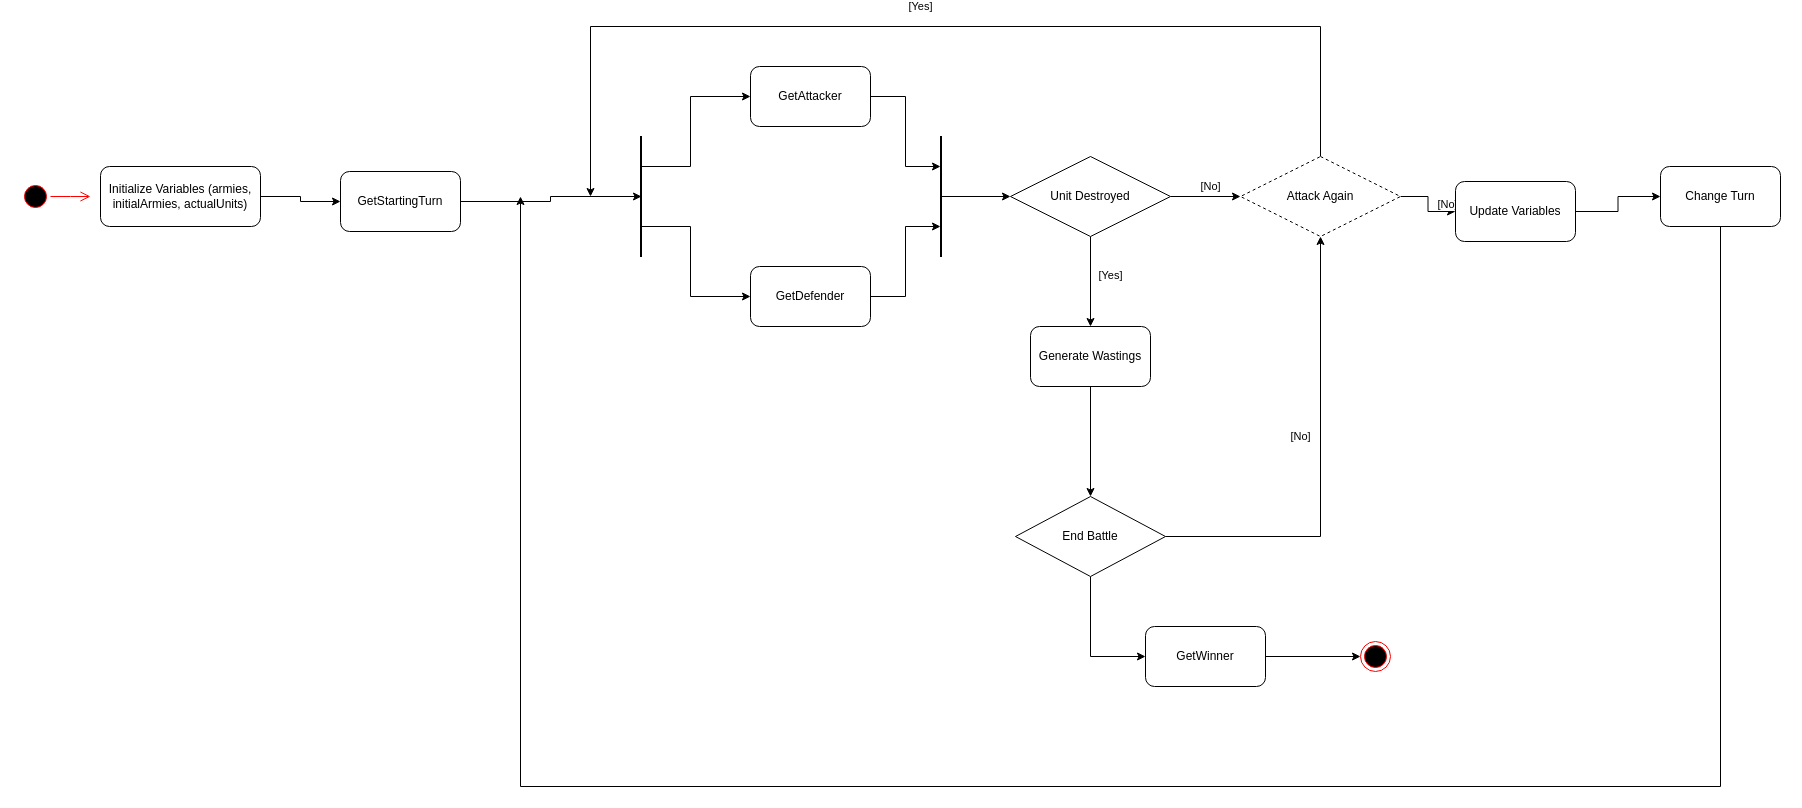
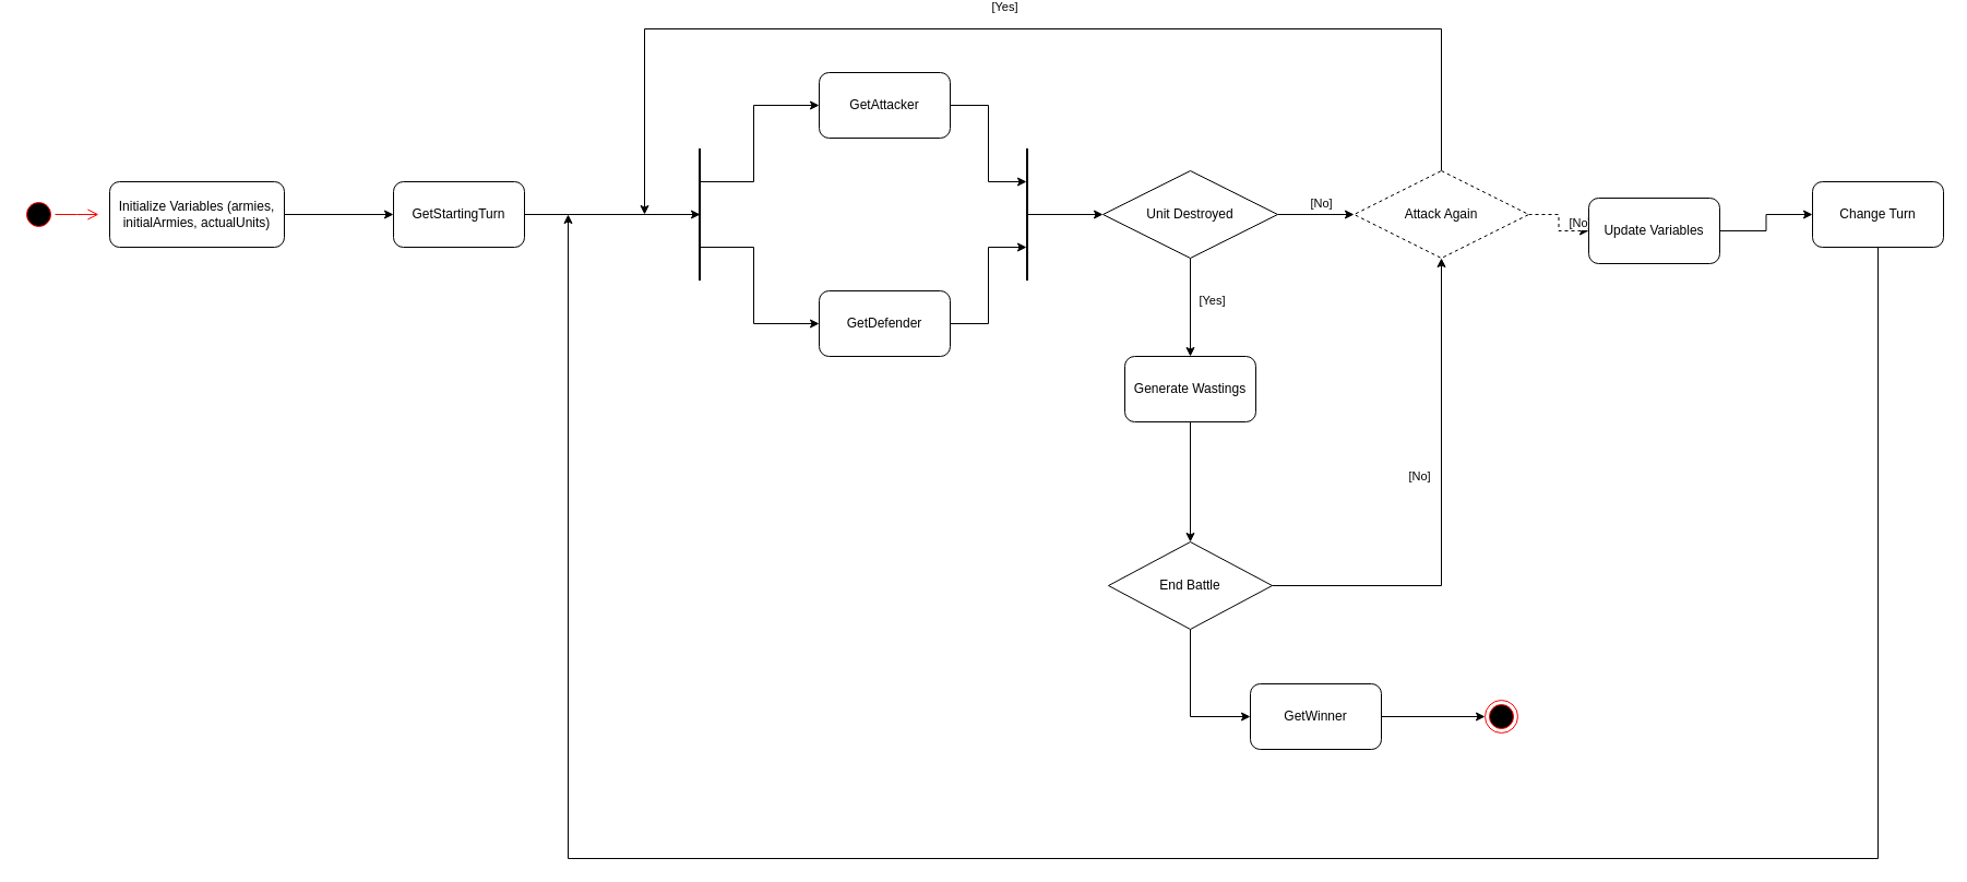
  <mxCell id="0" />
  <mxCell id="1" parent="0" />
  <mxCell id="2" value="" style="ellipse;html=1;shape=startState;fillColor=#000000;strokeColor=#ff0000;" parent="1" vertex="1"><mxGeometry x="20" y="175" width="30" height="30" as="geometry" /></mxCell>
  <mxCell id="3" value="" style="edgeStyle=orthogonalEdgeStyle;html=1;verticalAlign=bottom;endArrow=open;endSize=8;strokeColor=#ff0000;rounded=0;exitX=1;exitY=0.5;exitDx=0;exitDy=0;" parent="1" source="2" edge="1"><mxGeometry relative="1" as="geometry"><mxPoint x="90" y="190" as="targetPoint" /></mxGeometry></mxCell>
  <mxCell id="4" style="edgeStyle=orthogonalEdgeStyle;rounded=0;orthogonalLoop=1;jettySize=auto;html=1;entryX=1;entryY=0.5;entryDx=0;entryDy=0;exitX=1;exitY=0.5;exitDx=0;exitDy=0;" edge="1" parent="1" source="27" target="11"><mxGeometry relative="1" as="geometry"><mxPoint x="500" y="190" as="sourcePoint" /></mxGeometry></mxCell>
  <mxCell id="5" style="edgeStyle=orthogonalEdgeStyle;rounded=0;orthogonalLoop=1;jettySize=auto;html=1;exitX=1;exitY=0.5;exitDx=0;exitDy=0;entryX=0;entryY=0.5;entryDx=0;entryDy=0;" edge="1" parent="1" source="6" target="27"><mxGeometry relative="1" as="geometry" /></mxCell>
  <mxCell id="6" value="Initialize Variables (armies, initialArmies, actualUnits)" style="rounded=1;whiteSpace=wrap;html=1;" parent="1" vertex="1"><mxGeometry x="100" y="160" width="160" height="60" as="geometry" /></mxCell>
  <mxCell id="7" style="edgeStyle=orthogonalEdgeStyle;rounded=0;orthogonalLoop=1;jettySize=auto;html=1;exitX=1;exitY=0.5;exitDx=0;exitDy=0;entryX=0;entryY=0.25;entryDx=0;entryDy=0;" edge="1" parent="1" source="8" target="18"><mxGeometry relative="1" as="geometry" /></mxCell>
  <mxCell id="8" value="GetAttacker" style="rounded=1;whiteSpace=wrap;html=1;" parent="1" vertex="1"><mxGeometry x="750" y="60" width="120" height="60" as="geometry" /></mxCell>
  <mxCell id="9" style="edgeStyle=orthogonalEdgeStyle;rounded=0;orthogonalLoop=1;jettySize=auto;html=1;exitX=1;exitY=0.25;exitDx=0;exitDy=0;entryX=0;entryY=0.5;entryDx=0;entryDy=0;" edge="1" parent="1" source="11" target="8"><mxGeometry relative="1" as="geometry"><Array as="points"><mxPoint x="690" y="160" /><mxPoint x="690" y="90" /></Array></mxGeometry></mxCell>
  <mxCell id="10" style="edgeStyle=orthogonalEdgeStyle;rounded=0;orthogonalLoop=1;jettySize=auto;html=1;exitX=0;exitY=0.75;exitDx=0;exitDy=0;entryX=0;entryY=0.5;entryDx=0;entryDy=0;" edge="1" parent="1" source="11" target="13"><mxGeometry relative="1" as="geometry"><Array as="points"><mxPoint x="690" y="220" /><mxPoint x="690" y="290" /></Array></mxGeometry></mxCell>
  <mxCell id="11" value="" style="rounded=0;whiteSpace=wrap;html=1;" vertex="1" parent="1"><mxGeometry x="640" y="130" width="1" height="120" as="geometry" /></mxCell>
  <mxCell id="12" style="edgeStyle=orthogonalEdgeStyle;rounded=0;orthogonalLoop=1;jettySize=auto;html=1;exitX=1;exitY=0.5;exitDx=0;exitDy=0;entryX=0;entryY=0.75;entryDx=0;entryDy=0;" edge="1" parent="1" source="13" target="18"><mxGeometry relative="1" as="geometry" /></mxCell>
  <mxCell id="13" value="GetDefender" style="rounded=1;whiteSpace=wrap;html=1;" vertex="1" parent="1"><mxGeometry x="750" y="260" width="120" height="60" as="geometry" /></mxCell>
  <mxCell id="14" value="[Yes]" style="edgeStyle=orthogonalEdgeStyle;rounded=0;orthogonalLoop=1;jettySize=auto;html=1;exitX=0.5;exitY=1;exitDx=0;exitDy=0;entryX=0.5;entryY=0;entryDx=0;entryDy=0;" edge="1" parent="1" source="16" target="20"><mxGeometry x="-0.143" y="20" relative="1" as="geometry"><mxPoint as="offset" /></mxGeometry></mxCell>
  <mxCell id="15" value="[No]" style="edgeStyle=orthogonalEdgeStyle;rounded=0;orthogonalLoop=1;jettySize=auto;html=1;exitX=1;exitY=0.5;exitDx=0;exitDy=0;entryX=0;entryY=0.5;entryDx=0;entryDy=0;" edge="1" parent="1" source="16" target="23"><mxGeometry x="0.143" y="10" relative="1" as="geometry"><mxPoint as="offset" /></mxGeometry></mxCell>
  <mxCell id="16" value="Unit Destroyed" style="rhombus;whiteSpace=wrap;html=1;" vertex="1" parent="1"><mxGeometry x="1010" y="150" width="160" height="80" as="geometry" /></mxCell>
  <mxCell id="17" style="edgeStyle=orthogonalEdgeStyle;rounded=0;orthogonalLoop=1;jettySize=auto;html=1;exitX=0;exitY=0.5;exitDx=0;exitDy=0;entryX=0;entryY=0.5;entryDx=0;entryDy=0;" edge="1" parent="1" source="18" target="16"><mxGeometry relative="1" as="geometry"><Array as="points"><mxPoint x="940" y="190" /><mxPoint x="940" y="190" /></Array></mxGeometry></mxCell>
  <mxCell id="18" value="" style="rounded=0;whiteSpace=wrap;html=1;" vertex="1" parent="1"><mxGeometry x="940" y="130" width="1" height="120" as="geometry" /></mxCell>
  <mxCell id="19" style="edgeStyle=orthogonalEdgeStyle;rounded=0;orthogonalLoop=1;jettySize=auto;html=1;exitX=0.5;exitY=1;exitDx=0;exitDy=0;entryX=0.5;entryY=0;entryDx=0;entryDy=0;" edge="1" parent="1" source="20" target="26"><mxGeometry relative="1" as="geometry" /></mxCell>
  <mxCell id="20" value="Generate Wastings" style="rounded=1;whiteSpace=wrap;html=1;" vertex="1" parent="1"><mxGeometry x="1030" y="320" width="120" height="60" as="geometry" /></mxCell>
  <mxCell id="21" value="[Yes]" style="edgeStyle=orthogonalEdgeStyle;rounded=0;orthogonalLoop=1;jettySize=auto;html=1;exitX=0.5;exitY=0;exitDx=0;exitDy=0;" edge="1" parent="1" source="23"><mxGeometry x="0.029" y="-20" relative="1" as="geometry"><mxPoint x="590" y="190" as="targetPoint" /><Array as="points"><mxPoint x="1320" y="20" /><mxPoint x="590" y="20" /></Array><mxPoint as="offset" /></mxGeometry></mxCell>
- <mxCell id="22" value="[No]" style="edgeStyle=orthogonalEdgeStyle;rounded=0;orthogonalLoop=1;jettySize=auto;html=1;exitX=1;exitY=0.5;exitDx=0;exitDy=0;entryX=0;entryY=0.5;entryDx=0;entryDy=0;" edge="1" parent="1" source="23" target="29"><mxGeometry y="20" relative="1" as="geometry"><mxPoint x="-1" as="offset" /></mxGeometry></mxCell>
+ <mxCell id="22" value="[No]" style="edgeStyle=orthogonalEdgeStyle;rounded=0;orthogonalLoop=1;jettySize=auto;html=1;exitX=1;exitY=0.5;exitDx=0;exitDy=0;entryX=0;entryY=0.5;entryDx=0;entryDy=0;dashed=1;" edge="1" parent="1" source="23" target="29"><mxGeometry y="20" relative="1" as="geometry"><mxPoint x="-1" as="offset" /></mxGeometry></mxCell>
  <mxCell id="23" value="Attack Again" style="rhombus;whiteSpace=wrap;html=1;dashed=1;" vertex="1" parent="1"><mxGeometry x="1240" y="150" width="160" height="80" as="geometry" /></mxCell>
  <mxCell id="24" value="[No]" style="edgeStyle=orthogonalEdgeStyle;rounded=0;orthogonalLoop=1;jettySize=auto;html=1;exitX=1;exitY=0.5;exitDx=0;exitDy=0;entryX=0.5;entryY=1;entryDx=0;entryDy=0;" edge="1" parent="1" source="26" target="23"><mxGeometry x="0.121" y="20" relative="1" as="geometry"><mxPoint as="offset" /></mxGeometry></mxCell>
  <mxCell id="25" style="edgeStyle=orthogonalEdgeStyle;rounded=0;orthogonalLoop=1;jettySize=auto;html=1;exitX=0.5;exitY=1;exitDx=0;exitDy=0;entryX=0;entryY=0.5;entryDx=0;entryDy=0;" edge="1" parent="1" source="26" target="33"><mxGeometry relative="1" as="geometry" /></mxCell>
  <mxCell id="26" value="End Battle" style="rhombus;whiteSpace=wrap;html=1;" vertex="1" parent="1"><mxGeometry x="1015" y="490" width="150" height="80" as="geometry" /></mxCell>
- <mxCell id="27" value="GetStartingTurn" style="rounded=1;whiteSpace=wrap;html=1;" vertex="1" parent="1"><mxGeometry x="340" y="165" width="120" height="60" as="geometry" /></mxCell>
+ <mxCell id="27" value="GetStartingTurn" style="rounded=1;whiteSpace=wrap;html=1;" vertex="1" parent="1"><mxGeometry x="360" y="160" width="120" height="60" as="geometry" /></mxCell>
  <mxCell id="28" style="edgeStyle=orthogonalEdgeStyle;rounded=0;orthogonalLoop=1;jettySize=auto;html=1;exitX=1;exitY=0.5;exitDx=0;exitDy=0;entryX=0;entryY=0.5;entryDx=0;entryDy=0;" edge="1" parent="1" source="29" target="31"><mxGeometry relative="1" as="geometry" /></mxCell>
  <mxCell id="29" value="Update Variables" style="rounded=1;whiteSpace=wrap;html=1;" vertex="1" parent="1"><mxGeometry x="1455" y="175" width="120" height="60" as="geometry" /></mxCell>
  <mxCell id="30" style="edgeStyle=orthogonalEdgeStyle;rounded=0;orthogonalLoop=1;jettySize=auto;html=1;exitX=0.5;exitY=1;exitDx=0;exitDy=0;" edge="1" parent="1" source="31"><mxGeometry relative="1" as="geometry"><mxPoint x="520" y="190" as="targetPoint" /><Array as="points"><mxPoint x="1720" y="780" /><mxPoint x="520" y="780" /></Array></mxGeometry></mxCell>
  <mxCell id="31" value="Change Turn" style="rounded=1;whiteSpace=wrap;html=1;" vertex="1" parent="1"><mxGeometry x="1660" y="160" width="120" height="60" as="geometry" /></mxCell>
  <mxCell id="32" style="edgeStyle=orthogonalEdgeStyle;rounded=0;orthogonalLoop=1;jettySize=auto;html=1;exitX=1;exitY=0.5;exitDx=0;exitDy=0;entryX=0;entryY=0.5;entryDx=0;entryDy=0;" edge="1" parent="1" source="33" target="34"><mxGeometry relative="1" as="geometry" /></mxCell>
  <mxCell id="33" value="GetWinner" style="rounded=1;whiteSpace=wrap;html=1;" vertex="1" parent="1"><mxGeometry x="1145" y="620" width="120" height="60" as="geometry" /></mxCell>
  <mxCell id="34" value="" style="ellipse;html=1;shape=endState;fillColor=#000000;strokeColor=#ff0000;" vertex="1" parent="1"><mxGeometry x="1360" y="635" width="30" height="30" as="geometry" /></mxCell>
